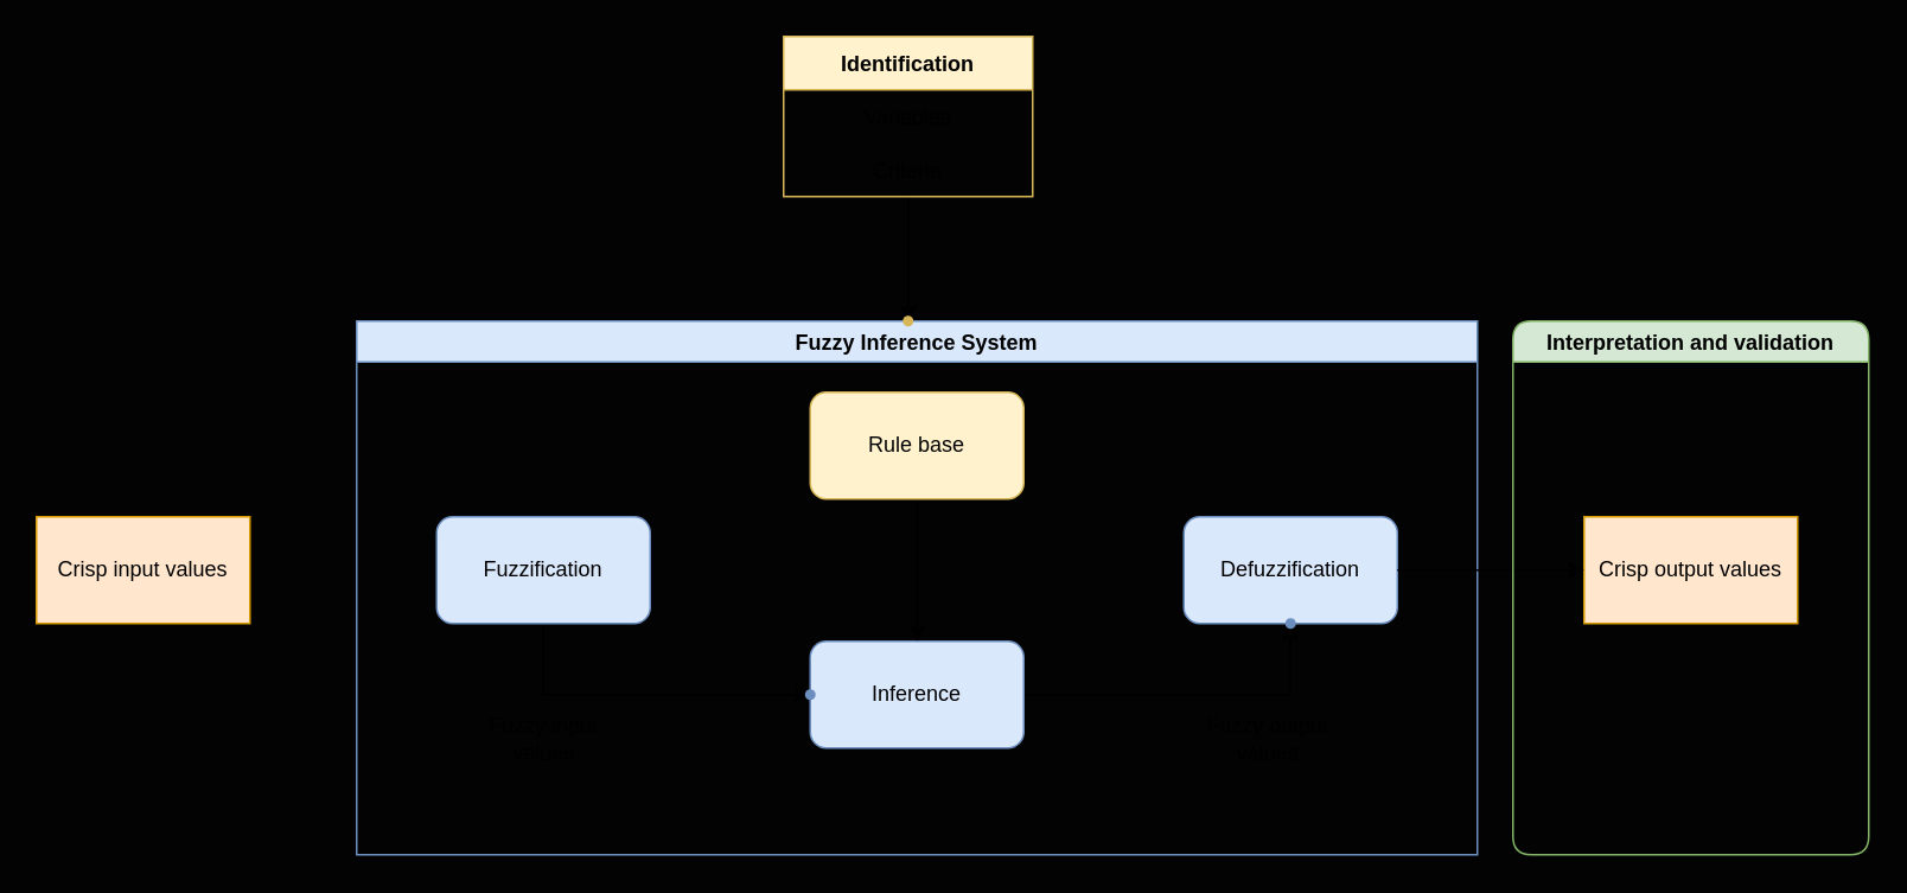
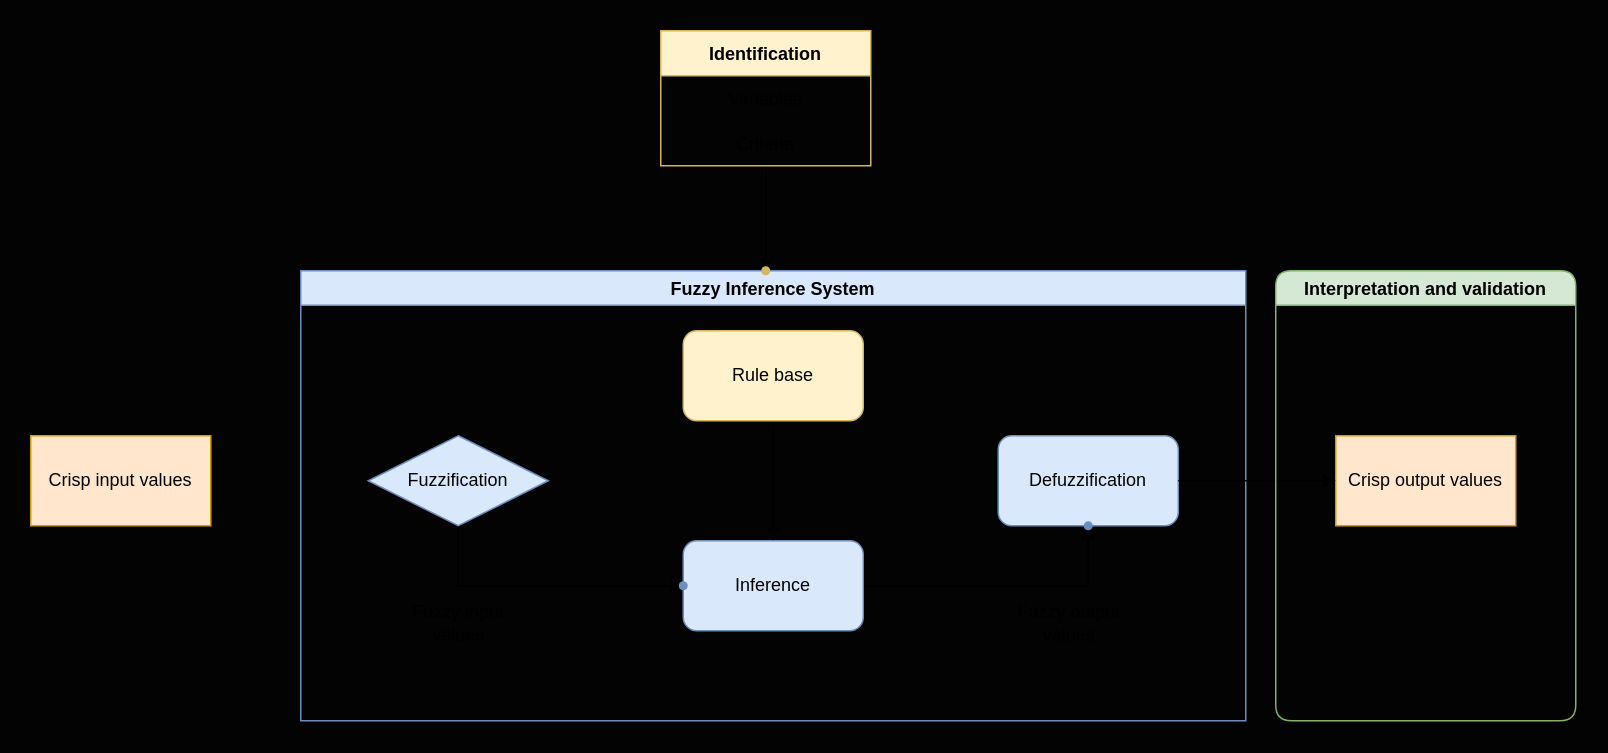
  <mxCell id="0" />
  <mxCell id="1" parent="0" />
  <mxCell id="2" value="" style="edgeStyle=orthogonalEdgeStyle;rounded=0;orthogonalLoop=1;jettySize=auto;html=1;" parent="1" source="3" target="18" edge="1"><mxGeometry relative="1" as="geometry" /></mxCell>
  <mxCell id="3" value="Identification" style="swimlane;fontStyle=1;childLayout=stackLayout;horizontal=1;startSize=30;horizontalStack=0;resizeParent=1;resizeParentMax=0;resizeLast=0;collapsible=1;marginBottom=0;fillColor=#fff2cc;strokeColor=#d6b656;" parent="1" vertex="1"><mxGeometry x="440" y="20" width="140" height="90" as="geometry" /></mxCell>
  <mxCell id="4" value="Variables" style="text;strokeColor=none;fillColor=none;align=center;verticalAlign=middle;spacingLeft=4;spacingRight=4;overflow=hidden;points=[[0,0.5],[1,0.5]];portConstraint=eastwest;rotatable=0;" parent="3" vertex="1"><mxGeometry y="30" width="140" height="30" as="geometry" /></mxCell>
  <mxCell id="5" value="Criteria" style="text;strokeColor=none;fillColor=none;align=center;verticalAlign=middle;spacingLeft=4;spacingRight=4;overflow=hidden;points=[[0,0.5],[1,0.5]];portConstraint=eastwest;rotatable=0;" parent="3" vertex="1"><mxGeometry y="60" width="140" height="30" as="geometry" /></mxCell>
  <mxCell id="6" value="Fuzzy Inference System" style="swimlane;fillColor=#dae8fc;strokeColor=#6c8ebf;" parent="1" vertex="1"><mxGeometry x="200" y="180" width="630" height="300" as="geometry" /></mxCell>
  <mxCell id="7" value="" style="edgeStyle=orthogonalEdgeStyle;rounded=0;orthogonalLoop=1;jettySize=auto;html=1;" parent="6" source="8" target="14" edge="1"><mxGeometry relative="1" as="geometry"><Array as="points"><mxPoint x="105" y="210" /></Array></mxGeometry></mxCell>
- <mxCell id="8" value="Fuzzification" style="rounded=1;whiteSpace=wrap;html=1;fillColor=#dae8fc;strokeColor=#6c8ebf;" parent="6" vertex="1"><mxGeometry x="45" y="110" width="120" height="60" as="geometry" /></mxCell>
+ <mxCell id="8" value="Fuzzification" style="rhombus;whiteSpace=wrap;html=1;fillColor=#dae8fc;strokeColor=#6c8ebf;" parent="6" vertex="1"><mxGeometry x="45" y="110" width="120" height="60" as="geometry" /></mxCell>
  <mxCell id="9" value="Defuzzification" style="rounded=1;whiteSpace=wrap;html=1;fillColor=#dae8fc;strokeColor=#6c8ebf;" parent="6" vertex="1"><mxGeometry x="465" y="110" width="120" height="60" as="geometry" /></mxCell>
  <mxCell id="10" value="" style="edgeStyle=orthogonalEdgeStyle;rounded=0;orthogonalLoop=1;jettySize=auto;html=1;" parent="6" source="11" target="15" edge="1"><mxGeometry relative="1" as="geometry"><Array as="points"><mxPoint x="525" y="210" /></Array></mxGeometry></mxCell>
  <mxCell id="11" value="Inference" style="rounded=1;whiteSpace=wrap;html=1;fillColor=#dae8fc;strokeColor=#6c8ebf;" parent="6" vertex="1"><mxGeometry x="255" y="180" width="120" height="60" as="geometry" /></mxCell>
  <mxCell id="12" value="" style="edgeStyle=orthogonalEdgeStyle;rounded=0;orthogonalLoop=1;jettySize=auto;html=1;" parent="6" source="13" target="11" edge="1"><mxGeometry relative="1" as="geometry" /></mxCell>
  <mxCell id="13" value="Rule base" style="rounded=1;whiteSpace=wrap;html=1;fillColor=#fff2cc;strokeColor=#d6b656;" parent="6" vertex="1"><mxGeometry x="255" y="40" width="120" height="60" as="geometry" /></mxCell>
  <mxCell id="14" value="" style="shape=waypoint;sketch=0;size=6;pointerEvents=1;points=[];fillColor=#dae8fc;resizable=0;rotatable=0;perimeter=centerPerimeter;snapToPoint=1;strokeColor=#6c8ebf;rounded=1;" parent="6" vertex="1"><mxGeometry x="235" y="190" width="40" height="40" as="geometry" /></mxCell>
  <mxCell id="15" value="" style="shape=waypoint;sketch=0;size=6;pointerEvents=1;points=[];fillColor=#dae8fc;resizable=0;rotatable=0;perimeter=centerPerimeter;snapToPoint=1;strokeColor=#6c8ebf;rounded=1;" parent="6" vertex="1"><mxGeometry x="505" y="150" width="40" height="40" as="geometry" /></mxCell>
  <mxCell id="16" value="Fuzzy input values" style="text;html=1;strokeColor=none;fillColor=none;align=center;verticalAlign=middle;whiteSpace=wrap;rounded=0;" parent="6" vertex="1"><mxGeometry x="57.5" y="220" width="95" height="30" as="geometry" /></mxCell>
  <mxCell id="17" value="Fuzzy output values" style="text;html=1;strokeColor=none;fillColor=none;align=center;verticalAlign=middle;whiteSpace=wrap;rounded=0;" parent="6" vertex="1"><mxGeometry x="465" y="220" width="95" height="30" as="geometry" /></mxCell>
  <mxCell id="18" value="" style="shape=waypoint;sketch=0;size=6;pointerEvents=1;points=[];fillColor=#fff2cc;resizable=0;rotatable=0;perimeter=centerPerimeter;snapToPoint=1;strokeColor=#d6b656;fontStyle=0;startSize=30;" parent="1" vertex="1"><mxGeometry x="490" y="160" width="40" height="40" as="geometry" /></mxCell>
  <mxCell id="19" value="Crisp input values" style="rounded=0;whiteSpace=wrap;html=1;fillColor=#ffe6cc;strokeColor=#d79b00;" parent="1" vertex="1"><mxGeometry x="20" y="290" width="120" height="60" as="geometry" /></mxCell>
  <mxCell id="20" value="Crisp output values" style="rounded=0;whiteSpace=wrap;html=1;fillColor=#ffe6cc;strokeColor=#d79b00;" parent="1" vertex="1"><mxGeometry x="890" y="290" width="120" height="60" as="geometry" /></mxCell>
  <mxCell id="21" value="" style="edgeStyle=orthogonalEdgeStyle;rounded=0;orthogonalLoop=1;jettySize=auto;html=1;" parent="1" source="9" target="20" edge="1"><mxGeometry relative="1" as="geometry" /></mxCell>
  <mxCell id="22" value="Interpretation and validation" style="swimlane;rounded=1;fillColor=#d5e8d4;strokeColor=#82b366;" parent="1" vertex="1"><mxGeometry x="850" y="180" width="200" height="300" as="geometry" /></mxCell>
